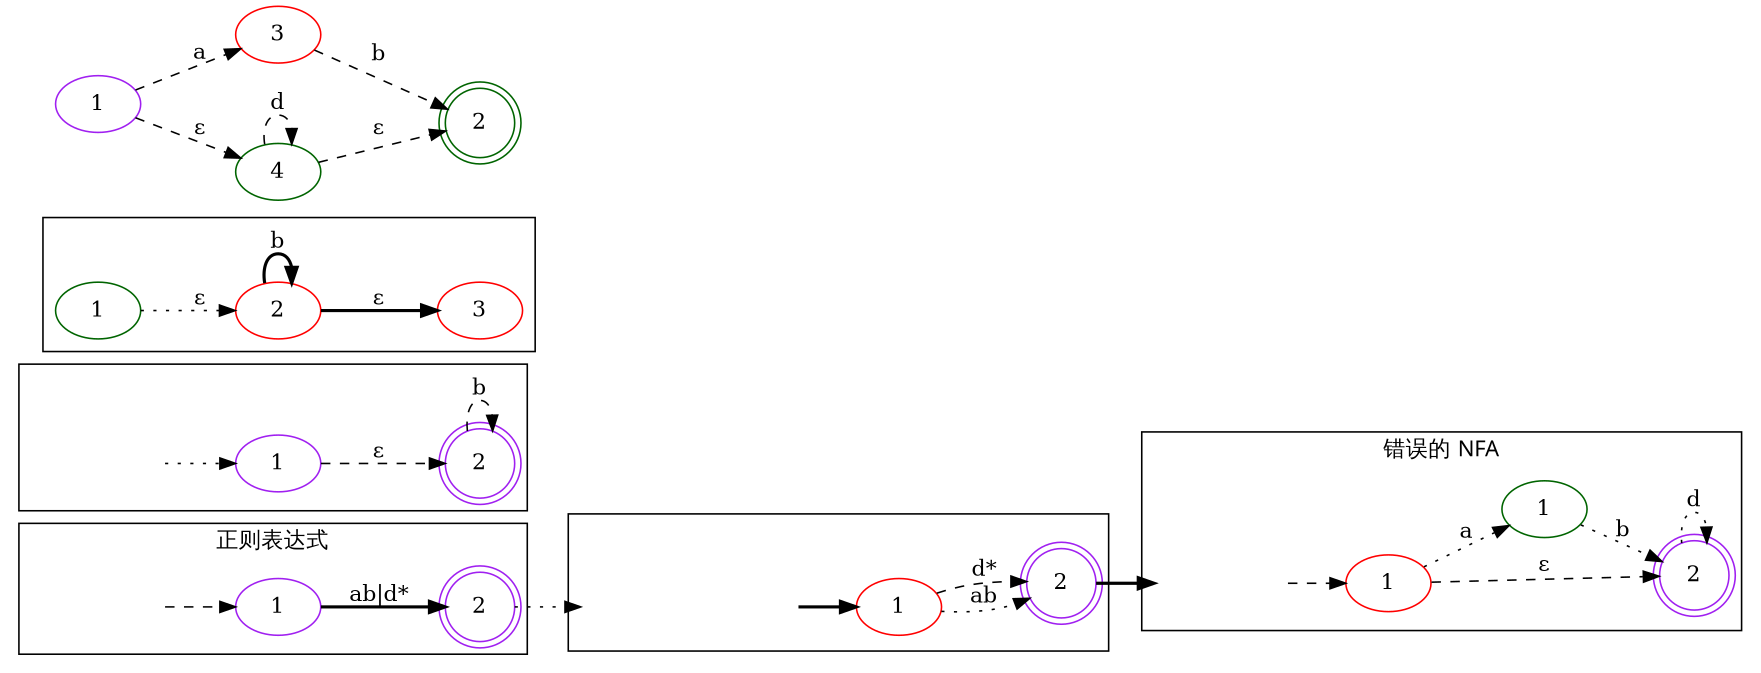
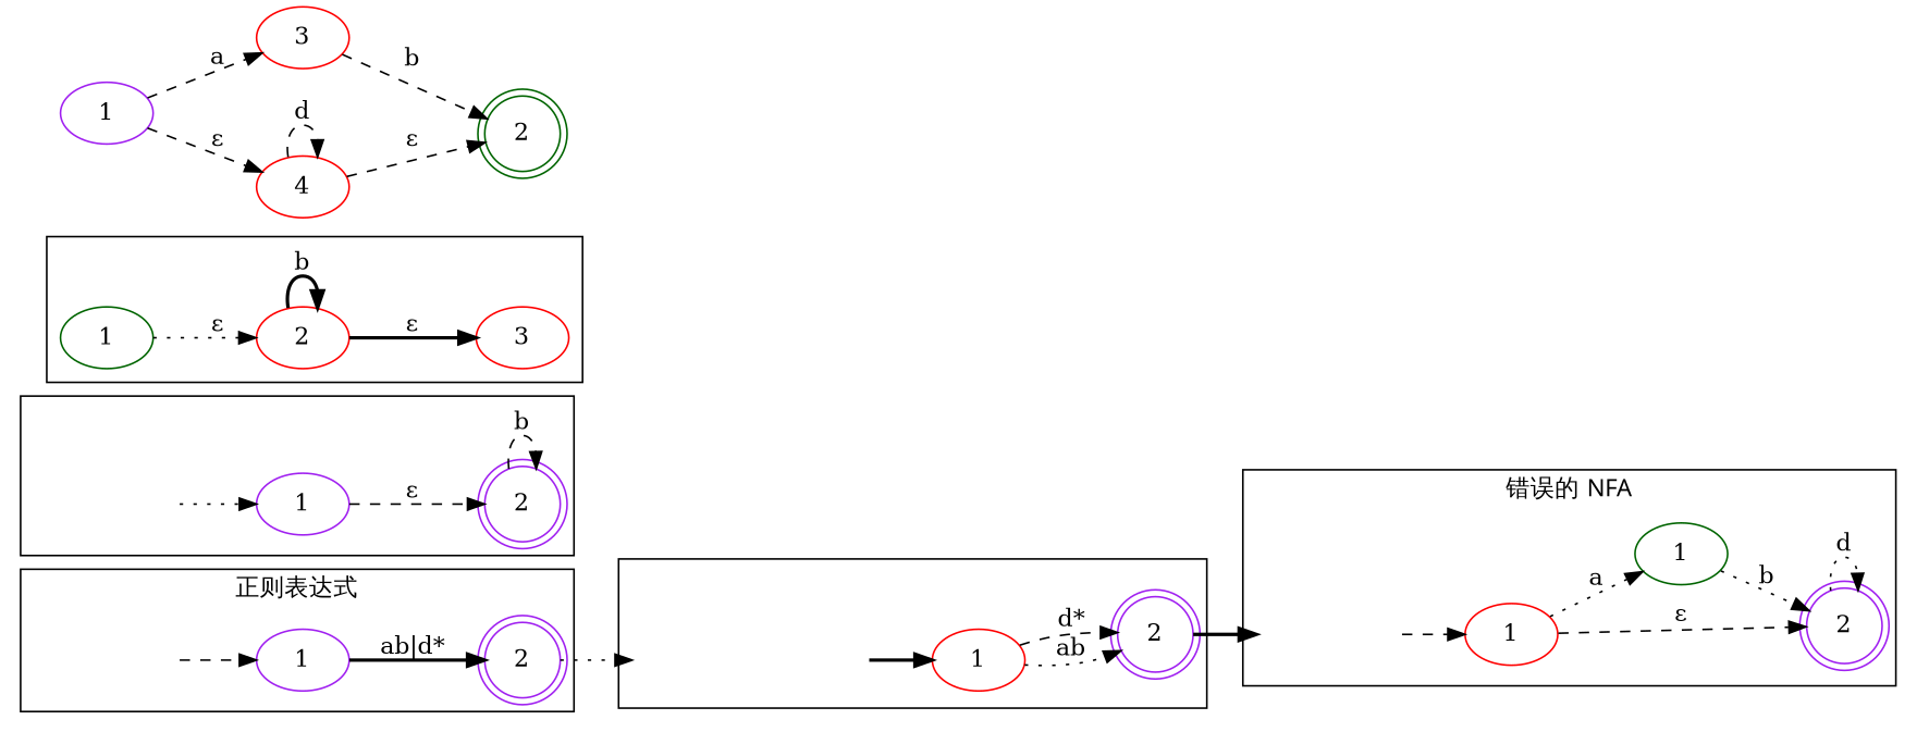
  digraph {
    compound=true
    fontname="Microsoft Yahei"
    rankdir=LR
    node [type=circle color=purple]
    edge [style=dashed]
    begin1 [style=invis color=""]
    n2 [label=1]
    n3 [label=2 shape=doublecircle]
    n4 [label=1 color=red]
    n5 [label=2 shape=doublecircle]
    n6 [label=1 color=darkgreen]
    begin2 [style=invis color=""]
    beginMiddle [style=invis color=""]
    n9 [label=1 color=red]
    n10 [label=2 shape=doublecircle]
    begin3 [style=invis color=""]
    n12 [label=1]
    n13 [label=2 shape=doublecircle]
    n14 [label=1 color=darkgreen]
    n15 [label=2 color=red]
    n16 [label=3 color=red]
    n17 [label=1]
    n18 [label=3 color=red]
-   n19 [label=4 color=darkgreen]
+   n19 [label=4 color=red]
    n20 [label=2 shape=doublecircle color=darkgreen]
    subgraph cluster_1 {
      label="正则表达式"
      begin1
      n2
      n3
    }
    subgraph cluster_2 {
      label="错误的 NFA"
      n4
      n5
      n6
      begin2
    }
    subgraph cluster_3 {
      beginMiddle
      n9
      n10
    }
    subgraph cluster_4 {
      begin3
      n12
      n13
    }
    subgraph cluster_5 {
      n14
      n15
      n16
    }
    subgraph sub_6 {
      label="正确的 NFA"
      n17
      n18
      n19
      n20
    }
    begin1 -> n2
    n2 -> n3 [label="ab|d*" style=bold]
    n3 -> beginMiddle [style=dotted]
    n4 -> n5 [label="ε"]
    n4 -> n6 [label=a style=dotted]
    n5 -> n5 [label=d style=dotted]
    n6 -> n5 [label=b style=dotted]
    begin2 -> n4
    beginMiddle -> n9 [style=bold]
    n9 -> n10 [label=ab style=dotted]
    n9 -> n10 [label="d*"]
    n10 -> begin2 [style=bold]
    begin3 -> n12 [style=dotted]
    n12 -> n13 [label="ε"]
    n13 -> n13 [label=b]
    n14 -> n15 [label="ε" style=dotted]
    n15 -> n15 [label=b style=bold]
    n15 -> n16 [label="ε" style=bold]
    n17 -> n18 [label=a]
    n17 -> n19 [label="ε"]
    n18 -> n20 [label=b]
    n19 -> n19 [label=d]
    n19 -> n20 [label="ε"]
  }
